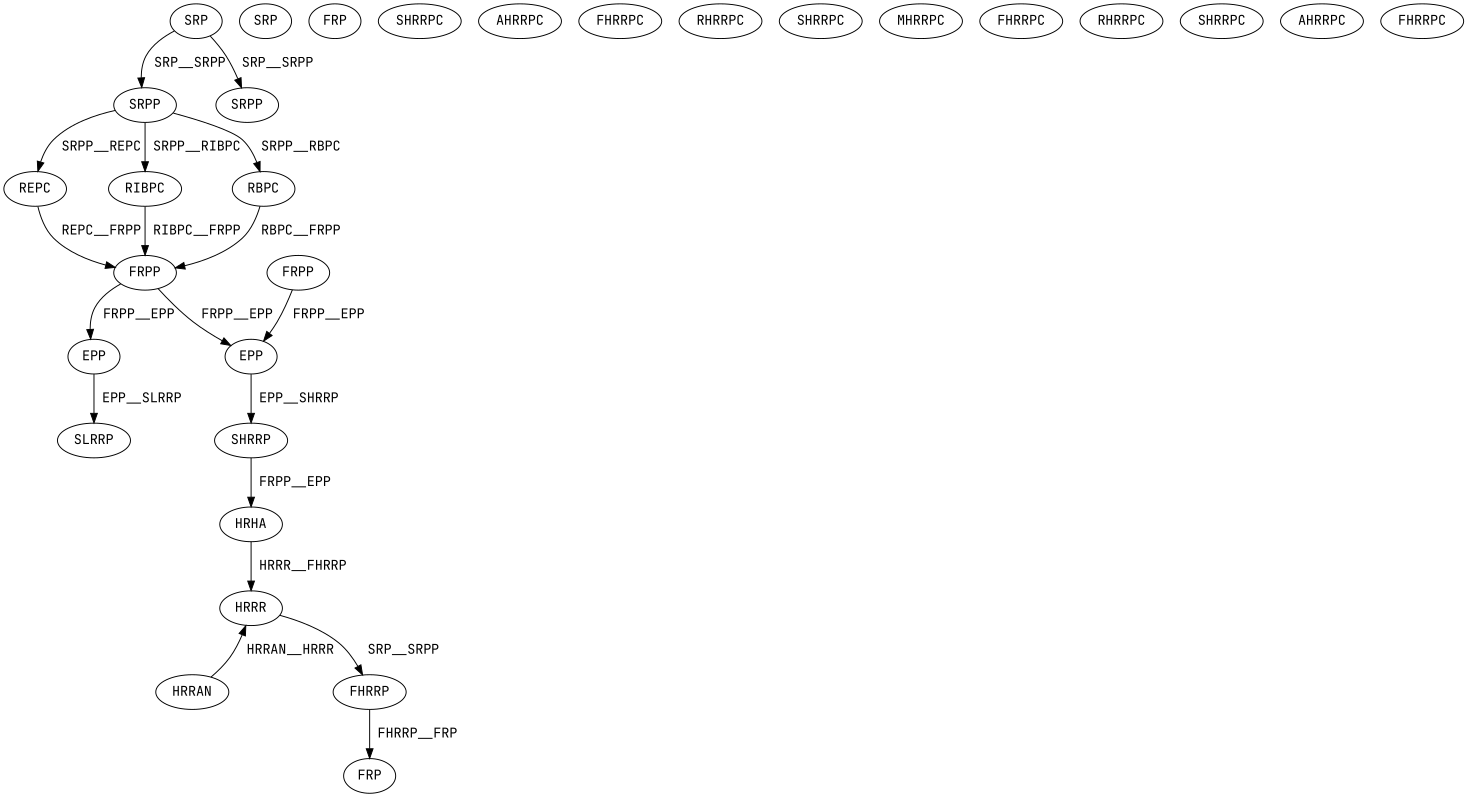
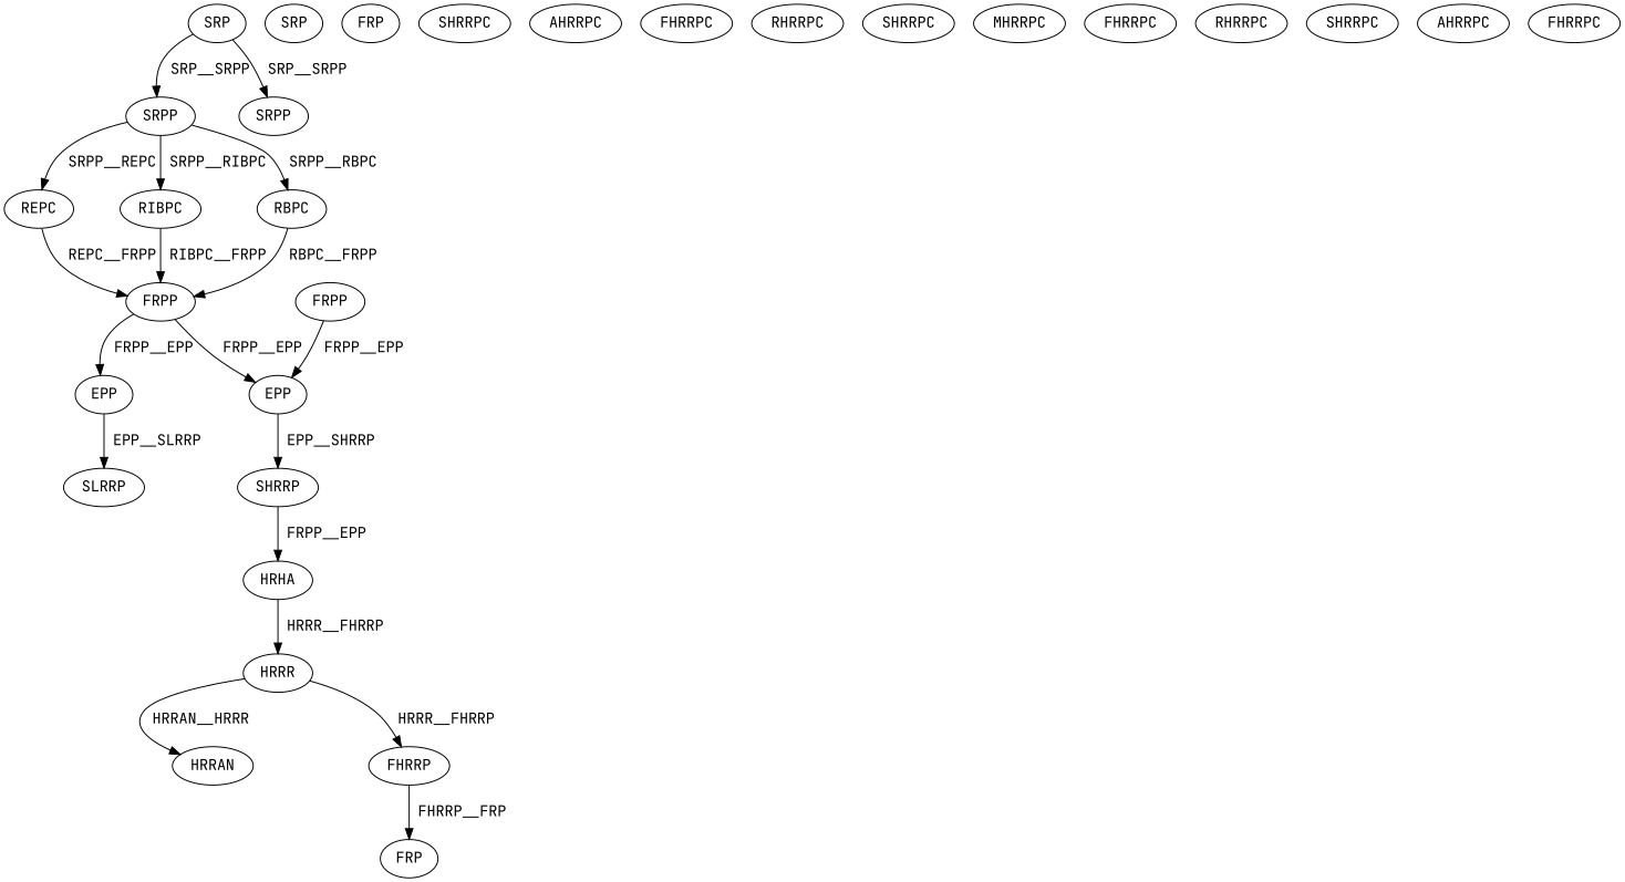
  digraph {
    fontname="JetBrains Mono"
    node [color=black fontcolor=black fontname="JetBrains Mono"]
    edge [color=black fontcolor=black fontname="JetBrains Mono"]
    n1 [label=SRP]
    n2 [label=SRPP]
    n3 [label=SRPP]
    n4 [label=REPC]
    n5 [label=RIBPC]
    n6 [label=RBPC]
    n7 [label=FRPP]
    n8 [label=FRPP]
    n9 [label=EPP]
    n10 [label=SHRRP]
    n11 [label=EPP]
    n12 [label=SLRRP]
    n13 [label=HRHA]
    n14 [label=HRRAN]
    n15 [label=HRRR]
    n16 [label=SRP]
    n17 [label=FRP]
    n18 [label=FHRRP]
    n19 [label=SHRRPC]
    n20 [label=AHRRPC]
    n21 [label=FHRRPC]
    n22 [label=RHRRPC]
    n23 [label=SHRRPC]
    n24 [label=MHRRPC]
    n25 [label=FHRRPC]
    n26 [label=RHRRPC]
    n27 [label=SHRRPC]
    n28 [label=AHRRPC]
    n29 [label=FHRRPC]
    n30 [label=FRP]
    n1 -> n2 [label=" SRP__SRPP"]
    n1 -> n3 [label=" SRP__SRPP"]
    n2 -> n4 [label=" SRPP__REPC"]
    n2 -> n5 [label=" SRPP__RIBPC"]
    n2 -> n6 [label=" SRPP__RBPC"]
    n4 -> n7 [label=" REPC__FRPP"]
    n5 -> n7 [label=" RIBPC__FRPP"]
    n6 -> n7 [label=" RBPC__FRPP"]
    n7 -> n9 [label=" FRPP__EPP"]
    n7 -> n11 [label=" FRPP__EPP"]
    n8 -> n9 [label=" FRPP__EPP"]
    n9 -> n10 [label=" EPP__SHRRP"]
    n10 -> n13 [label=" FRPP__EPP"]
    n11 -> n12 [label=" EPP__SLRRP"]
    n13 -> n15 [label=" HRRR__FHRRP"]
-   n14 -> n15 [label=" HRRAN__HRRR"]
-   n15 -> n18 [label=" SRP__SRPP"]
+   n15 -> n14 [label=" HRRAN__HRRR"]
+   n15 -> n18 [label=" HRRR__FHRRP"]
    n18 -> n30 [label=" FHRRP__FRP"]
  }
